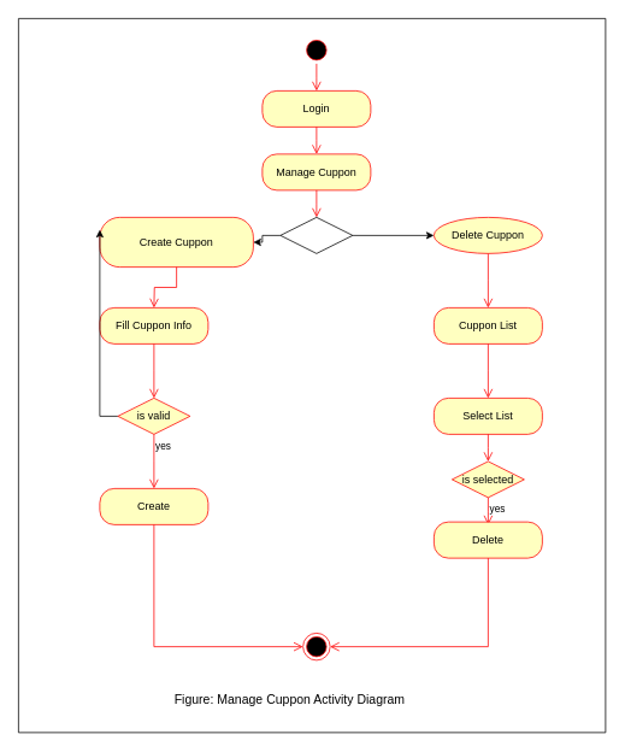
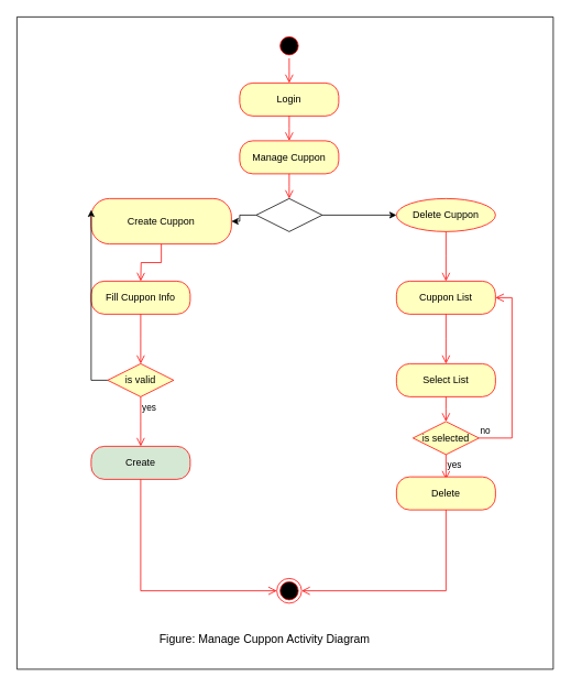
  <mxCell id="0" />
  <mxCell id="1" parent="0" />
  <mxCell id="2" value="" style="ellipse;html=1;shape=startState;fillColor=#000000;strokeColor=#ff0000;" parent="1" vertex="1"><mxGeometry x="335" y="40" width="30" height="30" as="geometry" /></mxCell>
  <mxCell id="3" value="" style="edgeStyle=orthogonalEdgeStyle;html=1;verticalAlign=bottom;endArrow=open;endSize=8;strokeColor=#ff0000;rounded=0;" parent="1" source="2" edge="1"><mxGeometry relative="1" as="geometry"><mxPoint x="350" y="100" as="targetPoint" /></mxGeometry></mxCell>
  <mxCell id="4" value="Login" style="rounded=1;whiteSpace=wrap;html=1;arcSize=40;fontColor=#000000;fillColor=#ffffc0;strokeColor=#ff0000;" parent="1" vertex="1"><mxGeometry x="290" y="100" width="120" height="40" as="geometry" /></mxCell>
  <mxCell id="5" value="" style="edgeStyle=orthogonalEdgeStyle;html=1;verticalAlign=bottom;endArrow=open;endSize=8;strokeColor=#ff0000;rounded=0;" parent="1" source="4" edge="1"><mxGeometry relative="1" as="geometry"><mxPoint x="350" y="170" as="targetPoint" /></mxGeometry></mxCell>
  <mxCell id="6" value="Manage Cuppon" style="rounded=1;whiteSpace=wrap;html=1;arcSize=40;fontColor=#000000;fillColor=#ffffc0;strokeColor=#ff0000;" parent="1" vertex="1"><mxGeometry x="290" y="170" width="120" height="40" as="geometry" /></mxCell>
  <mxCell id="7" value="" style="edgeStyle=orthogonalEdgeStyle;html=1;verticalAlign=bottom;endArrow=open;endSize=8;strokeColor=#ff0000;rounded=0;" parent="1" source="6" edge="1"><mxGeometry relative="1" as="geometry"><mxPoint x="350" y="240" as="targetPoint" /></mxGeometry></mxCell>
  <mxCell id="8" value="" style="edgeStyle=orthogonalEdgeStyle;rounded=0;orthogonalLoop=1;jettySize=auto;html=1;" parent="1" source="10" target="11" edge="1"><mxGeometry relative="1" as="geometry" /></mxCell>
  <mxCell id="9" value="" style="edgeStyle=orthogonalEdgeStyle;rounded=0;orthogonalLoop=1;jettySize=auto;html=1;" parent="1" source="10" target="13" edge="1"><mxGeometry relative="1" as="geometry" /></mxCell>
  <mxCell id="10" value="" style="rhombus;whiteSpace=wrap;html=1;" parent="1" vertex="1"><mxGeometry x="310" y="240" width="80" height="40" as="geometry" /></mxCell>
  <mxCell id="11" value="Create Cuppon" style="rounded=1;whiteSpace=wrap;html=1;arcSize=40;fontColor=#000000;fillColor=#ffffc0;strokeColor=#ff0000;" parent="1" vertex="1"><mxGeometry x="110" y="240" width="170" height="55" as="geometry" /></mxCell>
  <mxCell id="12" value="" style="edgeStyle=orthogonalEdgeStyle;html=1;verticalAlign=bottom;endArrow=open;endSize=8;strokeColor=#ff0000;rounded=0;" parent="1" source="11" edge="1"><mxGeometry relative="1" as="geometry"><mxPoint x="170" y="340" as="targetPoint" /></mxGeometry></mxCell>
  <mxCell id="13" value="Delete Cuppon" style="ellipse;whiteSpace=wrap;html=1;arcSize=40;fontColor=#000000;fillColor=#ffffc0;strokeColor=#ff0000;" parent="1" vertex="1"><mxGeometry x="480" y="240" width="120" height="40" as="geometry" /></mxCell>
  <mxCell id="14" value="" style="edgeStyle=orthogonalEdgeStyle;html=1;verticalAlign=bottom;endArrow=open;endSize=8;strokeColor=#ff0000;rounded=0;" parent="1" source="13" edge="1"><mxGeometry relative="1" as="geometry"><mxPoint x="540" y="340" as="targetPoint" /></mxGeometry></mxCell>
  <mxCell id="15" value="Fill Cuppon Info" style="rounded=1;whiteSpace=wrap;html=1;arcSize=40;fontColor=#000000;fillColor=#ffffc0;strokeColor=#ff0000;" parent="1" vertex="1"><mxGeometry x="110" y="340" width="120" height="40" as="geometry" /></mxCell>
  <mxCell id="16" value="" style="edgeStyle=orthogonalEdgeStyle;html=1;verticalAlign=bottom;endArrow=open;endSize=8;strokeColor=#ff0000;rounded=0;" parent="1" source="15" edge="1"><mxGeometry relative="1" as="geometry"><mxPoint x="170" y="440" as="targetPoint" /></mxGeometry></mxCell>
  <mxCell id="17" style="edgeStyle=orthogonalEdgeStyle;rounded=0;orthogonalLoop=1;jettySize=auto;html=1;entryX=0;entryY=0.25;entryDx=0;entryDy=0;exitX=0;exitY=0.5;exitDx=0;exitDy=0;" parent="1" source="18" target="11" edge="1"><mxGeometry relative="1" as="geometry" /></mxCell>
  <mxCell id="18" value="is valid" style="rhombus;whiteSpace=wrap;html=1;fontColor=#000000;fillColor=#ffffc0;strokeColor=#ff0000;" parent="1" vertex="1"><mxGeometry x="130" y="440" width="80" height="40" as="geometry" /></mxCell>
  <mxCell id="19" value="yes" style="edgeStyle=orthogonalEdgeStyle;html=1;align=left;verticalAlign=top;endArrow=open;endSize=8;strokeColor=#ff0000;rounded=0;" parent="1" source="18" edge="1"><mxGeometry x="-1" relative="1" as="geometry"><mxPoint x="170" y="540" as="targetPoint" /></mxGeometry></mxCell>
- <mxCell id="20" value="Create" style="rounded=1;whiteSpace=wrap;html=1;arcSize=40;fontColor=#000000;fillColor=#ffffc0;strokeColor=#ff0000;" parent="1" vertex="1"><mxGeometry x="110" y="540" width="120" height="40" as="geometry" /></mxCell>
+ <mxCell id="20" value="Create" style="rounded=1;whiteSpace=wrap;html=1;arcSize=40;fontColor=#000000;fillColor=#d5e8d4;strokeColor=#ff0000;" parent="1" vertex="1"><mxGeometry x="110" y="540" width="120" height="40" as="geometry" /></mxCell>
  <mxCell id="21" value="" style="edgeStyle=orthogonalEdgeStyle;html=1;verticalAlign=bottom;endArrow=open;endSize=8;strokeColor=#ff0000;rounded=0;entryX=0;entryY=0.5;entryDx=0;entryDy=0;exitX=0.5;exitY=1;exitDx=0;exitDy=0;" parent="1" source="20" target="31" edge="1"><mxGeometry relative="1" as="geometry"><mxPoint x="170" y="640" as="targetPoint" /></mxGeometry></mxCell>
  <mxCell id="22" value="Cuppon List" style="rounded=1;whiteSpace=wrap;html=1;arcSize=40;fontColor=#000000;fillColor=#ffffc0;strokeColor=#ff0000;" parent="1" vertex="1"><mxGeometry x="480" y="340" width="120" height="40" as="geometry" /></mxCell>
  <mxCell id="23" value="" style="edgeStyle=orthogonalEdgeStyle;html=1;verticalAlign=bottom;endArrow=open;endSize=8;strokeColor=#ff0000;rounded=0;" parent="1" source="22" edge="1"><mxGeometry relative="1" as="geometry"><mxPoint x="540" y="440" as="targetPoint" /></mxGeometry></mxCell>
  <mxCell id="24" value="Select List" style="rounded=1;whiteSpace=wrap;html=1;arcSize=40;fontColor=#000000;fillColor=#ffffc0;strokeColor=#ff0000;" parent="1" vertex="1"><mxGeometry x="480" y="440" width="120" height="40" as="geometry" /></mxCell>
  <mxCell id="25" value="" style="edgeStyle=orthogonalEdgeStyle;html=1;verticalAlign=bottom;endArrow=open;endSize=8;strokeColor=#ff0000;rounded=0;" parent="1" source="24" edge="1"><mxGeometry relative="1" as="geometry"><mxPoint x="540" y="510" as="targetPoint" /></mxGeometry></mxCell>
  <mxCell id="26" value="is selected" style="rhombus;whiteSpace=wrap;html=1;fontColor=#000000;fillColor=#ffffc0;strokeColor=#ff0000;" parent="1" vertex="1"><mxGeometry x="500" y="510" width="80" height="40" as="geometry" /></mxCell>
+ <mxCell id="27" value="no" style="edgeStyle=orthogonalEdgeStyle;html=1;align=left;verticalAlign=bottom;endArrow=open;endSize=8;strokeColor=#ff0000;rounded=0;entryX=1;entryY=0.5;entryDx=0;entryDy=0;exitX=1;exitY=0.5;exitDx=0;exitDy=0;" parent="1" source="26" target="22" edge="1"><mxGeometry x="-1" relative="1" as="geometry"><mxPoint x="680" y="530" as="targetPoint" /><Array as="points"><mxPoint x="620" y="530" /><mxPoint x="620" y="360" /></Array></mxGeometry></mxCell>
  <mxCell id="28" value="yes" style="edgeStyle=orthogonalEdgeStyle;html=1;align=left;verticalAlign=top;endArrow=open;endSize=8;strokeColor=#ff0000;rounded=0;" parent="1" source="26" edge="1"><mxGeometry x="-1" relative="1" as="geometry"><mxPoint x="540" y="580" as="targetPoint" /></mxGeometry></mxCell>
  <mxCell id="29" value="Delete" style="rounded=1;whiteSpace=wrap;html=1;arcSize=40;fontColor=#000000;fillColor=#ffffc0;strokeColor=#ff0000;" parent="1" vertex="1"><mxGeometry x="480" y="577" width="120" height="40" as="geometry" /></mxCell>
  <mxCell id="30" value="" style="edgeStyle=orthogonalEdgeStyle;html=1;verticalAlign=bottom;endArrow=open;endSize=8;strokeColor=#ff0000;rounded=0;entryX=1;entryY=0.5;entryDx=0;entryDy=0;exitX=0.5;exitY=1;exitDx=0;exitDy=0;" parent="1" source="29" target="31" edge="1"><mxGeometry relative="1" as="geometry"><mxPoint x="540" y="677" as="targetPoint" /></mxGeometry></mxCell>
  <mxCell id="31" value="" style="ellipse;html=1;shape=endState;fillColor=#000000;strokeColor=#ff0000;" parent="1" vertex="1"><mxGeometry x="335" y="700" width="30" height="30" as="geometry" /></mxCell>
  <mxCell id="32" value="" style="swimlane;startSize=0;" parent="1" vertex="1"><mxGeometry x="20" y="20" width="650" height="790" as="geometry" /></mxCell>
  <mxCell id="33" value="&lt;font style=&quot;font-size: 14px;&quot;&gt;Figure: Manage Cuppon Activity Diagram&lt;/font&gt;" style="text;html=1;align=center;verticalAlign=middle;resizable=0;points=[];autosize=1;strokeColor=none;fillColor=none;" vertex="1" parent="1"><mxGeometry x="180" y="758" width="280" height="30" as="geometry" /></mxCell>
